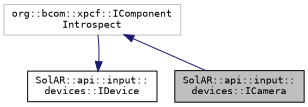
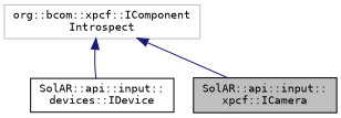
  digraph {
    fontname="DejaVu Sans Mono"
    node [color=black fillcolor=white fontname="DejaVu Sans Mono" fontsize=10 shape=record style=filled]
    edge [color=midnightblue dir=back fontname="DejaVu Sans Mono" fontsize=10 labelfontname=Helvetica labelfontsize=10 style=solid]
-   n1 [fillcolor=grey75 fontcolor=black height=0.2 label="SolAR::api::input::\ldevices::ICamera" width=0.4]
+   n1 [fillcolor=grey75 fontcolor=black height=0.2 label="SolAR::api::input::\lxpcf::ICamera" width=0.4]
    n2 [height=0.2 label="SolAR::api::input::\ldevices::IDevice" width=0.4]
    n3 [color=grey75 height=0.2 label="org::bcom::xpcf::IComponent\lIntrospect" width=0.4]
    n3 -> n1
-   n2 -> n3
+   n3 -> n2
  }
